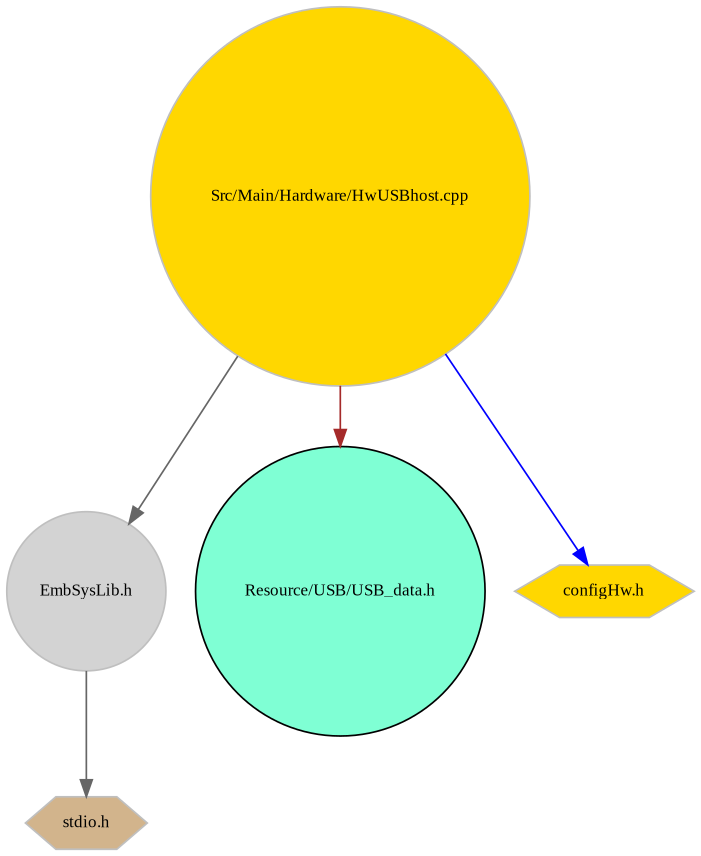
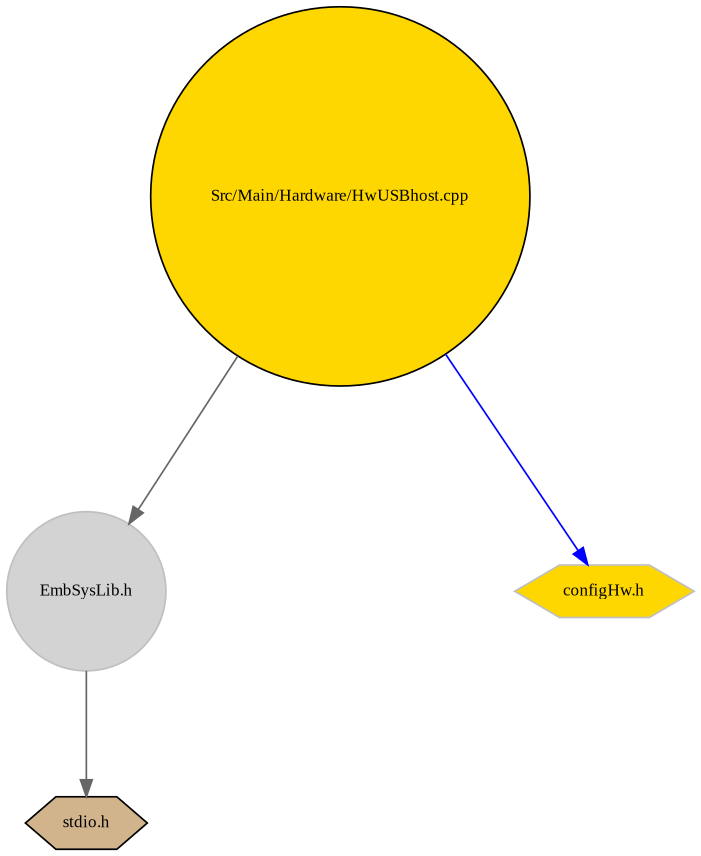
  digraph {
    fontname="Liberation Serif"
    node [color=grey75 fillcolor=gold fontname="Liberation Serif" fontsize=10 shape=circle style=filled]
    edge [color=gray40 fontname="Liberation Serif" fontsize=10 labelfontname=Helvetica labelfontsize=10 style=solid]
-   n1 [fontcolor=black height=0.2 label="Src/Main/Hardware/HwUSBhost.cpp" width=0.4]
+   n1 [color=black fontcolor=black height=0.2 label="Src/Main/Hardware/HwUSBhost.cpp" width=0.4]
    n2 [fillcolor=lightgrey height=0.2 label="EmbSysLib.h" width=0.4]
-   n3 [color=black fillcolor=aquamarine height=0.2 label="Resource/USB/USB_data.h" width=0.4]
    n4 [height=0.2 label="configHw.h" shape=hexagon width=0.4]
-   n5 [fillcolor=tan height=0.2 label="stdio.h" shape=hexagon width=0.4]
+   n5 [color=black fillcolor=tan height=0.2 label="stdio.h" shape=hexagon width=0.4]
    n1 -> n2
-   n1 -> n3 [color=brown]
    n1 -> n4 [color=blue]
    n2 -> n5
  }
